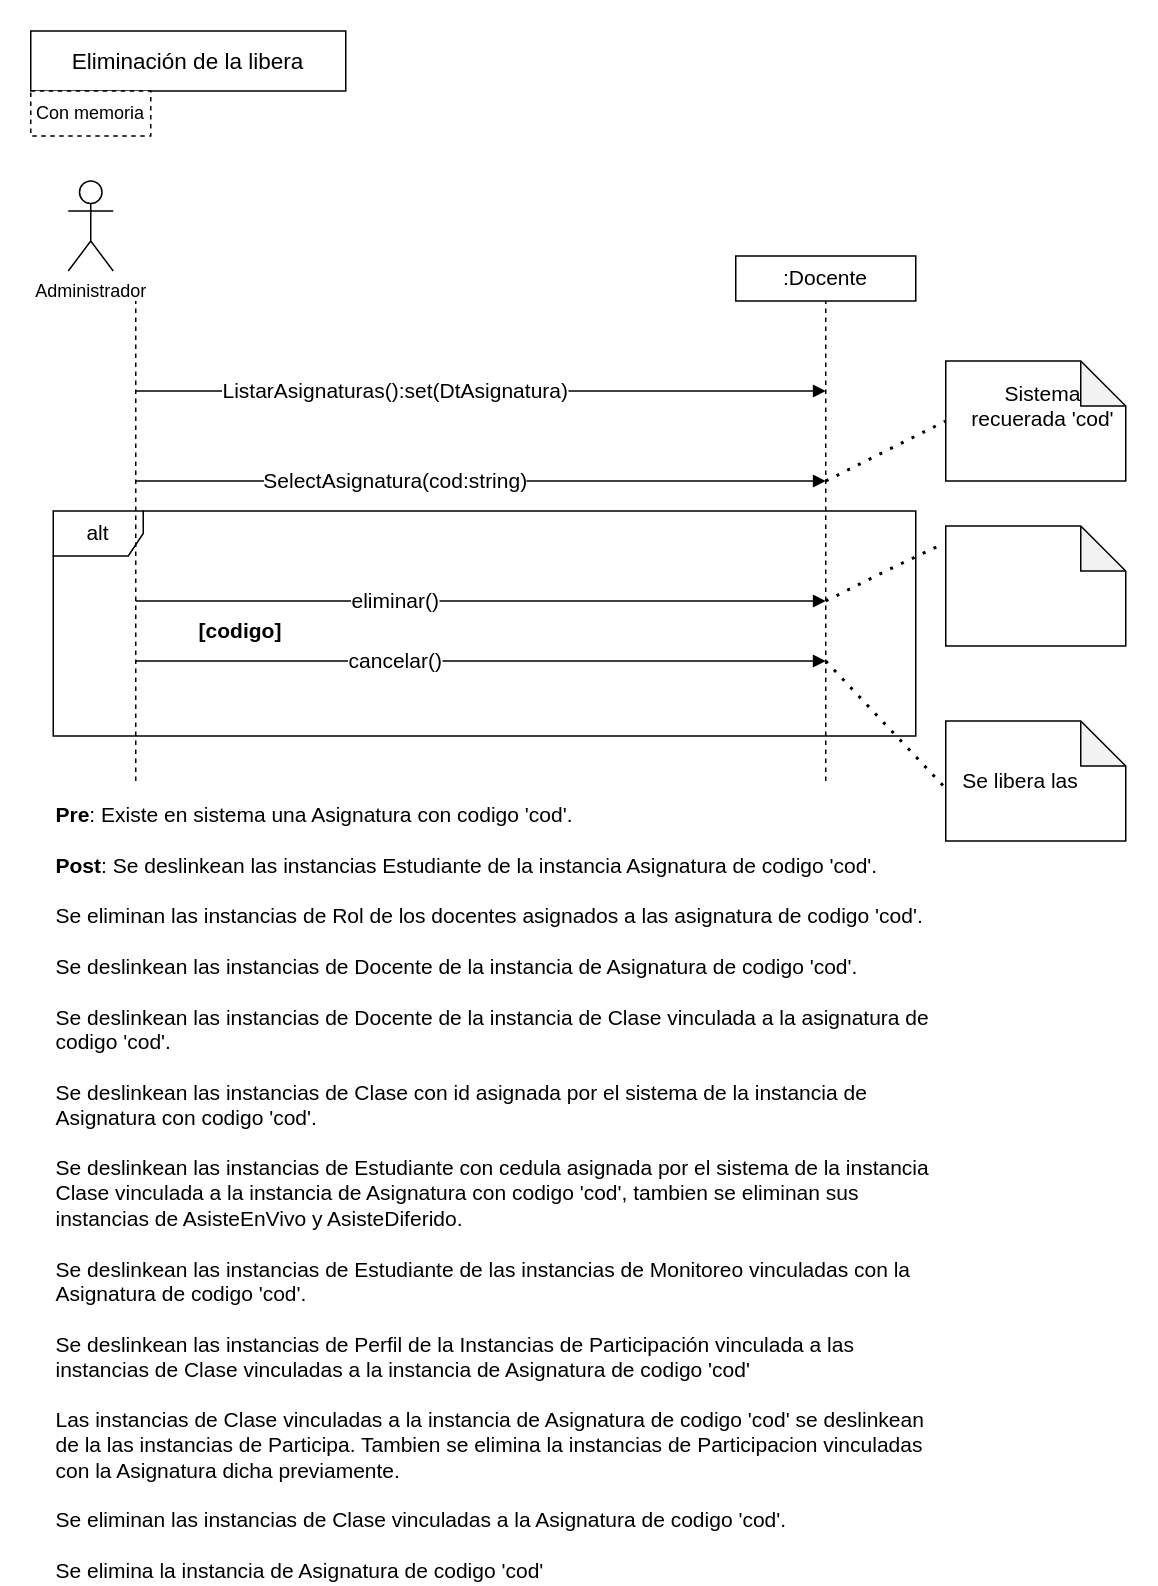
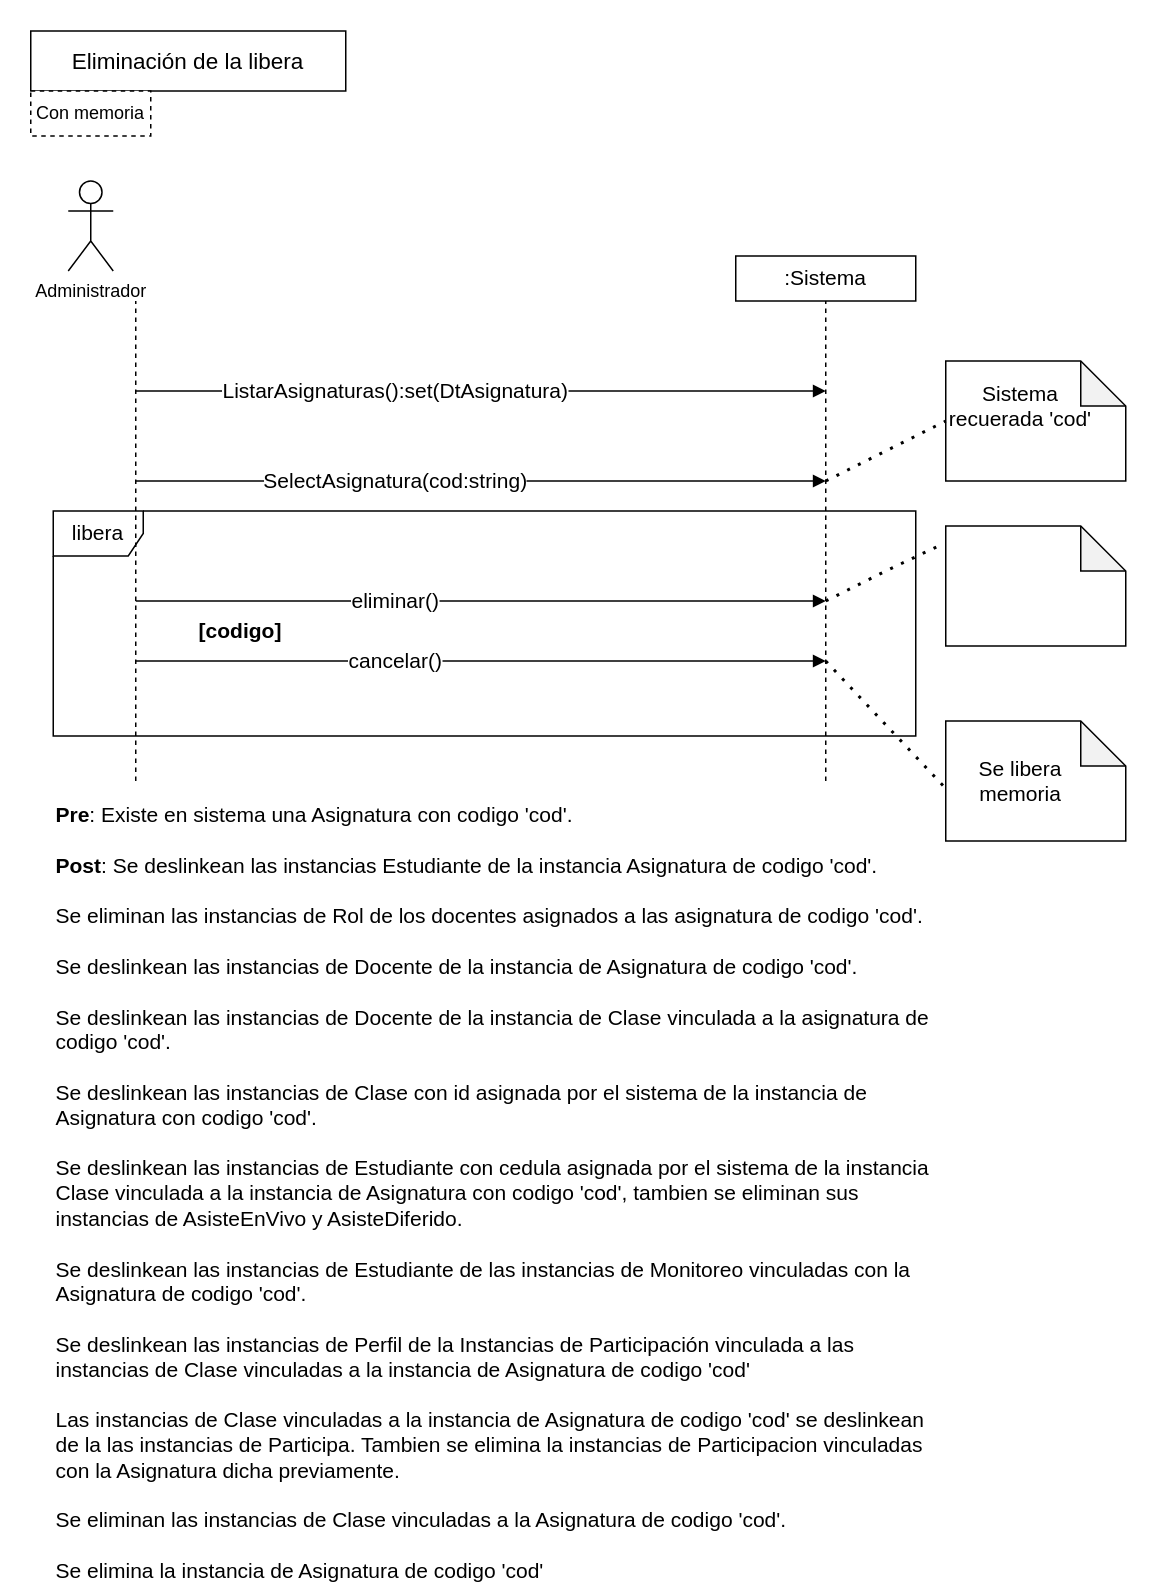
  <mxCell id="0" />
  <mxCell id="1" parent="0" />
- <mxCell id="2" value="alt" style="shape=umlFrame;whiteSpace=wrap;html=1;fontSize=14;" parent="1" vertex="1"><mxGeometry x="35" y="340" width="575" height="150" as="geometry" /></mxCell>
+ <mxCell id="2" value="libera" style="shape=umlFrame;whiteSpace=wrap;html=1;fontSize=14;" parent="1" vertex="1"><mxGeometry x="35" y="340" width="575" height="150" as="geometry" /></mxCell>
  <mxCell id="3" value="Administrador" style="shape=umlActor;verticalLabelPosition=bottom;verticalAlign=top;html=1;" parent="1" vertex="1"><mxGeometry x="45" y="120" width="30" height="60" as="geometry" /></mxCell>
  <mxCell id="4" value="" style="html=1;verticalAlign=bottom;endArrow=block;" parent="1" edge="1"><mxGeometry width="80" relative="1" as="geometry"><mxPoint x="90" y="260" as="sourcePoint" /><mxPoint x="550" y="260" as="targetPoint" /></mxGeometry></mxCell>
  <mxCell id="5" value="ListarAsignaturas():set(DtAsignatura)" style="edgeLabel;html=1;align=center;verticalAlign=middle;resizable=0;points=[];fontSize=14;" parent="4" vertex="1" connectable="0"><mxGeometry x="0.168" y="1" relative="1" as="geometry"><mxPoint x="-97" as="offset" /></mxGeometry></mxCell>
  <mxCell id="6" value="" style="html=1;verticalAlign=bottom;endArrow=block;" parent="1" edge="1"><mxGeometry width="80" relative="1" as="geometry"><mxPoint x="90" y="320" as="sourcePoint" /><mxPoint x="550" y="320" as="targetPoint" /></mxGeometry></mxCell>
  <mxCell id="7" value="SelectAsignatura(cod:string)" style="edgeLabel;html=1;align=center;verticalAlign=middle;resizable=0;points=[];fontSize=14;" parent="6" vertex="1" connectable="0"><mxGeometry x="0.168" y="1" relative="1" as="geometry"><mxPoint x="-97" as="offset" /></mxGeometry></mxCell>
  <mxCell id="8" value="" style="html=1;verticalAlign=bottom;endArrow=block;" parent="1" edge="1"><mxGeometry width="80" relative="1" as="geometry"><mxPoint x="90" y="400" as="sourcePoint" /><mxPoint x="550" y="400" as="targetPoint" /></mxGeometry></mxCell>
  <mxCell id="9" value="eliminar()" style="edgeLabel;html=1;align=center;verticalAlign=middle;resizable=0;points=[];fontSize=14;" parent="8" vertex="1" connectable="0"><mxGeometry x="0.168" y="1" relative="1" as="geometry"><mxPoint x="-97" as="offset" /></mxGeometry></mxCell>
  <mxCell id="10" value="" style="html=1;verticalAlign=bottom;endArrow=block;" parent="1" edge="1"><mxGeometry width="80" relative="1" as="geometry"><mxPoint x="90" y="440" as="sourcePoint" /><mxPoint x="550" y="440" as="targetPoint" /></mxGeometry></mxCell>
  <mxCell id="11" value="cancelar()" style="edgeLabel;html=1;align=center;verticalAlign=middle;resizable=0;points=[];fontSize=14;" parent="10" vertex="1" connectable="0"><mxGeometry x="0.168" y="1" relative="1" as="geometry"><mxPoint x="-97" as="offset" /></mxGeometry></mxCell>
  <mxCell id="12" value="&lt;b&gt;[codigo]&lt;/b&gt;" style="text;html=1;strokeColor=none;fillColor=none;align=center;verticalAlign=middle;whiteSpace=wrap;rounded=0;fontSize=14;" parent="1" vertex="1"><mxGeometry x="140" y="410" width="40" height="20" as="geometry" /></mxCell>
  <mxCell id="13" value="" style="endArrow=none;dashed=1;html=1;fontSize=14;" parent="1" edge="1"><mxGeometry width="50" height="50" relative="1" as="geometry"><mxPoint x="90" y="520" as="sourcePoint" /><mxPoint x="90" y="200" as="targetPoint" /></mxGeometry></mxCell>
  <mxCell id="14" value="" style="rounded=0;whiteSpace=wrap;html=1;fontSize=14;" parent="1" vertex="1"><mxGeometry x="490" y="170" width="120" height="30" as="geometry" /></mxCell>
- <mxCell id="15" value=":Docente" style="text;html=1;strokeColor=none;fillColor=none;align=center;verticalAlign=middle;whiteSpace=wrap;rounded=0;fontSize=14;" parent="1" vertex="1"><mxGeometry x="530" y="175" width="40" height="20" as="geometry" /></mxCell>
+ <mxCell id="15" value=":Sistema" style="text;html=1;strokeColor=none;fillColor=none;align=center;verticalAlign=middle;whiteSpace=wrap;rounded=0;fontSize=14;" parent="1" vertex="1"><mxGeometry x="530" y="175" width="40" height="20" as="geometry" /></mxCell>
  <mxCell id="16" value="" style="endArrow=none;dashed=1;html=1;fontSize=14;" parent="1" edge="1"><mxGeometry width="50" height="50" relative="1" as="geometry"><mxPoint x="550" y="520" as="sourcePoint" /><mxPoint x="550" y="200" as="targetPoint" /></mxGeometry></mxCell>
  <mxCell id="17" value="" style="shape=note;whiteSpace=wrap;html=1;backgroundOutline=1;darkOpacity=0.05;fontSize=14;" parent="1" vertex="1"><mxGeometry x="630" y="240" width="120" height="80" as="geometry" /></mxCell>
  <mxCell id="18" value="" style="shape=note;whiteSpace=wrap;html=1;backgroundOutline=1;darkOpacity=0.05;fontSize=14;" parent="1" vertex="1"><mxGeometry x="630" y="480" width="120" height="80" as="geometry" /></mxCell>
  <mxCell id="19" value="" style="shape=note;whiteSpace=wrap;html=1;backgroundOutline=1;darkOpacity=0.05;fontSize=14;" parent="1" vertex="1"><mxGeometry x="630" y="350" width="120" height="80" as="geometry" /></mxCell>
- <mxCell id="20" value="Sistema recuerada 'cod'" style="text;html=1;strokeColor=none;fillColor=none;align=center;verticalAlign=middle;whiteSpace=wrap;rounded=0;fontSize=14;" parent="1" vertex="1"><mxGeometry x="645" y="260" width="100" height="20" as="geometry" /></mxCell>
- <mxCell id="21" value="Se libera las" style="text;html=1;strokeColor=none;fillColor=none;align=center;verticalAlign=middle;whiteSpace=wrap;rounded=0;fontSize=14;" parent="1" vertex="1"><mxGeometry x="630" y="510" width="100" height="20" as="geometry" /></mxCell>
+ <mxCell id="20" value="Sistema recuerada 'cod'" style="text;html=1;strokeColor=none;fillColor=none;align=center;verticalAlign=middle;whiteSpace=wrap;rounded=0;fontSize=14;" parent="1" vertex="1"><mxGeometry x="630" y="260" width="100" height="20" as="geometry" /></mxCell>
+ <mxCell id="21" value="Se libera memoria" style="text;html=1;strokeColor=none;fillColor=none;align=center;verticalAlign=middle;whiteSpace=wrap;rounded=0;fontSize=14;" parent="1" vertex="1"><mxGeometry x="630" y="510" width="100" height="20" as="geometry" /></mxCell>
  <mxCell id="22" value="" style="endArrow=none;dashed=1;html=1;dashPattern=1 3;strokeWidth=2;fontSize=14;entryX=0;entryY=0.5;entryDx=0;entryDy=0;entryPerimeter=0;" parent="1" target="17" edge="1"><mxGeometry width="50" height="50" relative="1" as="geometry"><mxPoint x="550" y="320" as="sourcePoint" /><mxPoint x="600" y="270" as="targetPoint" /></mxGeometry></mxCell>
  <mxCell id="23" value="" style="endArrow=none;dashed=1;html=1;dashPattern=1 3;strokeWidth=2;fontSize=14;entryX=-0.017;entryY=0.15;entryDx=0;entryDy=0;entryPerimeter=0;" parent="1" target="19" edge="1"><mxGeometry width="50" height="50" relative="1" as="geometry"><mxPoint x="550" y="400" as="sourcePoint" /><mxPoint x="630" y="360" as="targetPoint" /><Array as="points"><mxPoint x="590" y="380" /></Array></mxGeometry></mxCell>
  <mxCell id="24" value="" style="endArrow=none;dashed=1;html=1;dashPattern=1 3;strokeWidth=2;fontSize=14;entryX=0;entryY=0.75;entryDx=0;entryDy=0;" parent="1" target="21" edge="1"><mxGeometry width="50" height="50" relative="1" as="geometry"><mxPoint x="550" y="440" as="sourcePoint" /><mxPoint x="630" y="400" as="targetPoint" /></mxGeometry></mxCell>
  <mxCell id="25" value="&lt;b&gt;Pre&lt;/b&gt;: Existe en sistema una Asignatura con codigo 'cod'.&lt;br&gt;&lt;br&gt;&lt;b&gt;Post&lt;/b&gt;: Se deslinkean las instancias Estudiante de la instancia Asignatura de codigo 'cod'.&lt;br&gt;&lt;br&gt;Se eliminan las instancias de Rol de los docentes asignados a las asignatura de codigo 'cod'.&lt;br&gt;&lt;br&gt;Se deslinkean las instancias de Docente de la instancia de Asignatura de codigo 'cod'.&lt;br&gt;&lt;br&gt;Se deslinkean las instancias de Docente de la instancia de Clase vinculada a la asignatura de codigo 'cod'.&lt;br&gt;&lt;br&gt;Se deslinkean las instancias de Clase con id asignada por el sistema de la instancia de Asignatura con codigo 'cod'.&lt;br&gt;&lt;br&gt;Se deslinkean las instancias de Estudiante con cedula asignada por el sistema de la instancia Clase vinculada a la instancia de Asignatura con codigo 'cod', tambien se eliminan sus instancias de AsisteEnVivo y AsisteDiferido.&lt;br&gt;&lt;br&gt;Se deslinkean las instancias de Estudiante de las instancias de Monitoreo vinculadas con la Asignatura de codigo 'cod'.&lt;br&gt;&lt;br&gt;Se deslinkean las instancias de Perfil de la Instancias de Participación vinculada a las instancias de Clase vinculadas a la instancia de Asignatura de codigo 'cod'&lt;br&gt;&lt;br&gt;Las instancias de Clase vinculadas a la instancia de Asignatura de codigo 'cod' se deslinkean&lt;br&gt;de la las instancias de Participa. Tambien se elimina la instancias de Participacion vinculadas&lt;br&gt;con la Asignatura dicha previamente.&lt;br&gt;&lt;br&gt;Se eliminan las instancias de Clase vinculadas a la Asignatura de codigo 'cod'.&lt;br&gt;&lt;br&gt;Se elimina la instancia de Asignatura de codigo 'cod'" style="text;html=1;strokeColor=none;fillColor=none;align=left;verticalAlign=middle;whiteSpace=wrap;rounded=0;fontSize=14;" parent="1" vertex="1"><mxGeometry x="35" y="600" width="600" height="390" as="geometry" /></mxCell>
  <mxCell id="26" value="&lt;font style=&quot;font-size: 15px&quot;&gt;Eliminación de la libera&lt;/font&gt;" style="rounded=0;whiteSpace=wrap;html=1;" vertex="1" parent="1"><mxGeometry x="20" y="20" width="210" height="40" as="geometry" /></mxCell>
  <mxCell id="27" value="Con memoria" style="rounded=0;whiteSpace=wrap;html=1;dashed=1;" vertex="1" parent="1"><mxGeometry x="20" y="60" width="80" height="30" as="geometry" /></mxCell>
